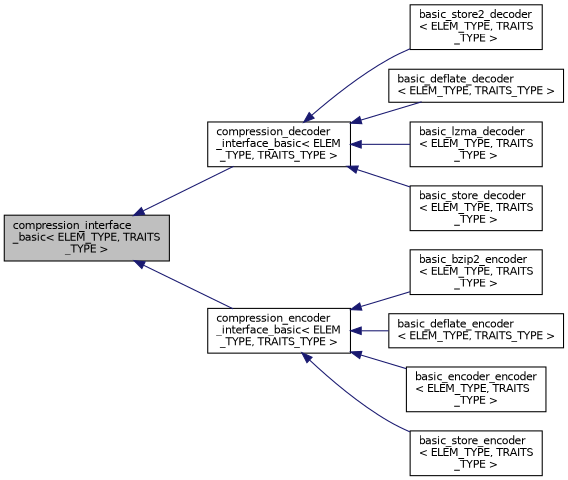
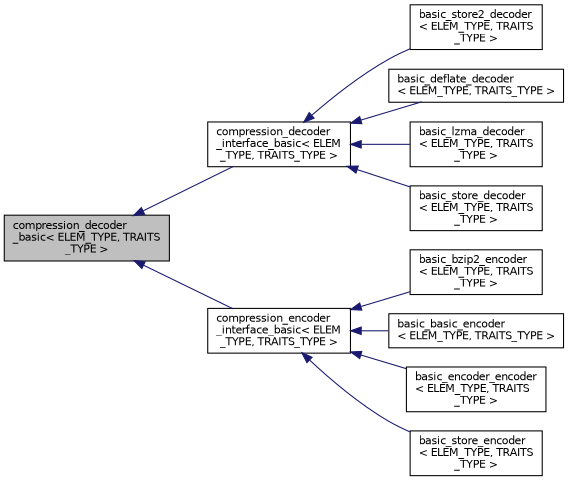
  digraph {
    rankdir=LR
    node [color=black fillcolor=white fontname=Helvetica fontsize=10 shape=record style=filled]
    edge [color=midnightblue dir=back fontname=Helvetica fontsize=10 labelfontname=Helvetica labelfontsize=10 style=solid]
-   n1 [fillcolor=grey75 fontcolor=black height=0.2 label="compression_interface\l_basic\< ELEM_TYPE, TRAITS\l_TYPE \>" width=0.4]
+   n1 [fillcolor=grey75 fontcolor=black height=0.2 label="compression_decoder\l_basic\< ELEM_TYPE, TRAITS\l_TYPE \>" width=0.4]
    n2 [height=0.2 label="compression_decoder\l_interface_basic\< ELEM\l_TYPE, TRAITS_TYPE \>" width=0.4]
    n3 [height=0.2 label="compression_encoder\l_interface_basic\< ELEM\l_TYPE, TRAITS_TYPE \>" width=0.4]
    n4 [height=0.2 label="basic_store2_decoder\l\< ELEM_TYPE, TRAITS\l_TYPE \>" width=0.4]
    n5 [height=0.2 label="basic_deflate_decoder\l\< ELEM_TYPE, TRAITS_TYPE \>" width=0.4]
    n6 [height=0.2 label="basic_lzma_decoder\l\< ELEM_TYPE, TRAITS\l_TYPE \>" width=0.4]
    n7 [height=0.2 label="basic_store_decoder\l\< ELEM_TYPE, TRAITS\l_TYPE \>" width=0.4]
    n8 [height=0.2 label="basic_bzip2_encoder\l\< ELEM_TYPE, TRAITS\l_TYPE \>" width=0.4]
-   n9 [height=0.2 label="basic_deflate_encoder\l\< ELEM_TYPE, TRAITS_TYPE \>" width=0.4]
+   n9 [height=0.2 label="basic_basic_encoder\l\< ELEM_TYPE, TRAITS_TYPE \>" width=0.4]
    n10 [height=0.2 label="basic_encoder_encoder\l\< ELEM_TYPE, TRAITS\l_TYPE \>" width=0.4]
    n11 [height=0.2 label="basic_store_encoder\l\< ELEM_TYPE, TRAITS\l_TYPE \>" width=0.4]
    n1 -> n2
    n1 -> n3
    n2 -> n4
    n2 -> n5
    n2 -> n6
    n2 -> n7
    n3 -> n8
    n3 -> n9
    n3 -> n10
    n3 -> n11
  }
